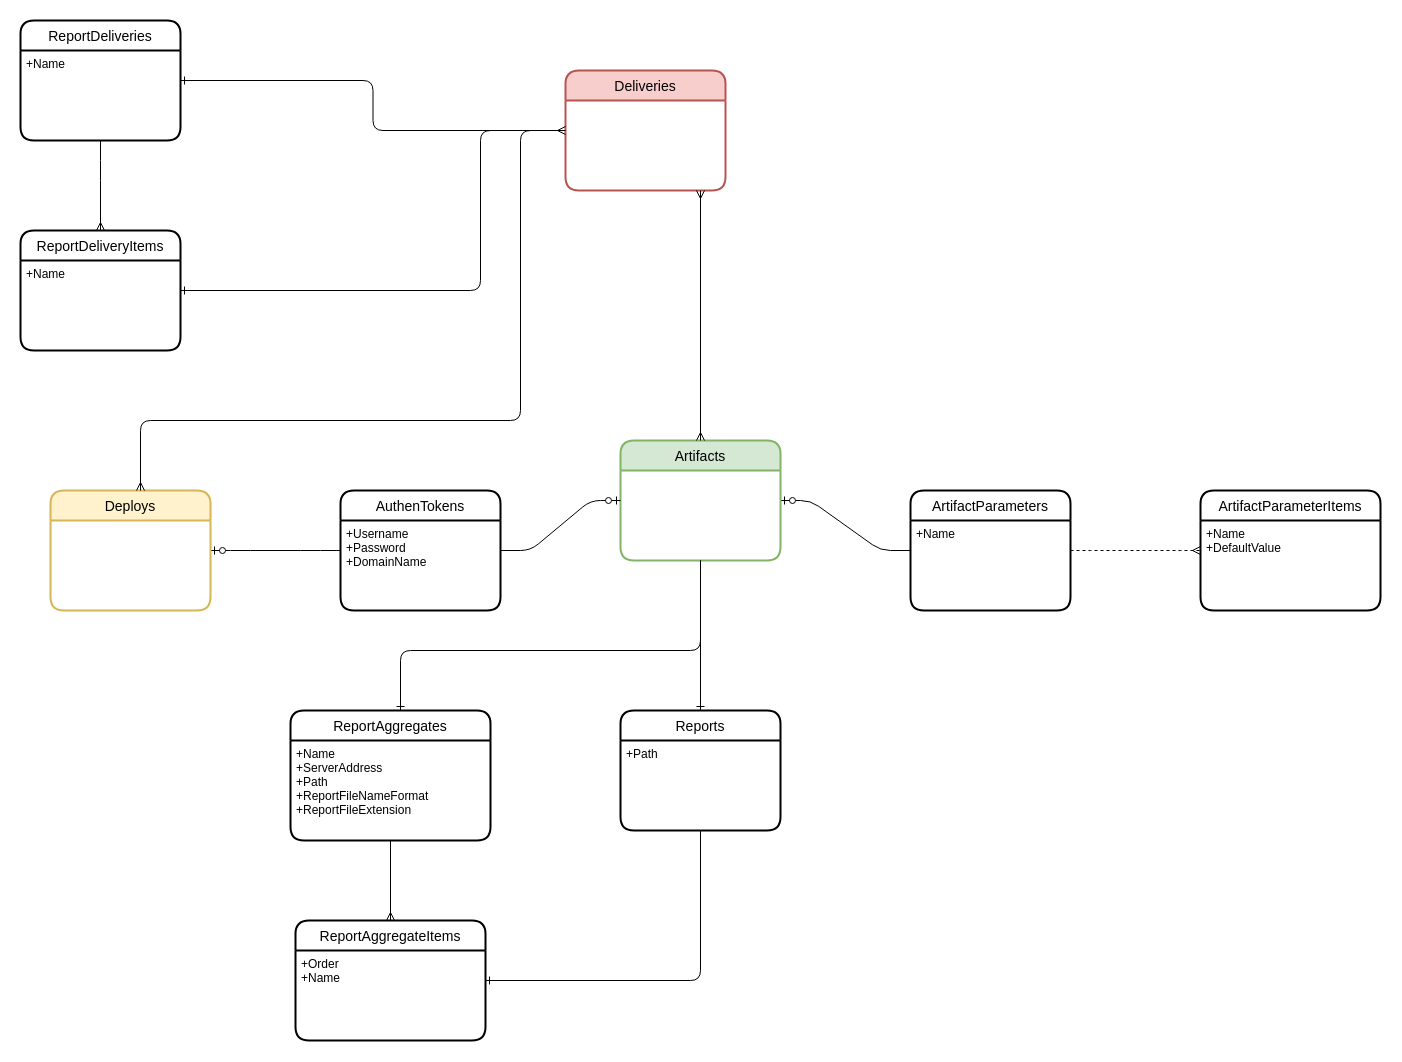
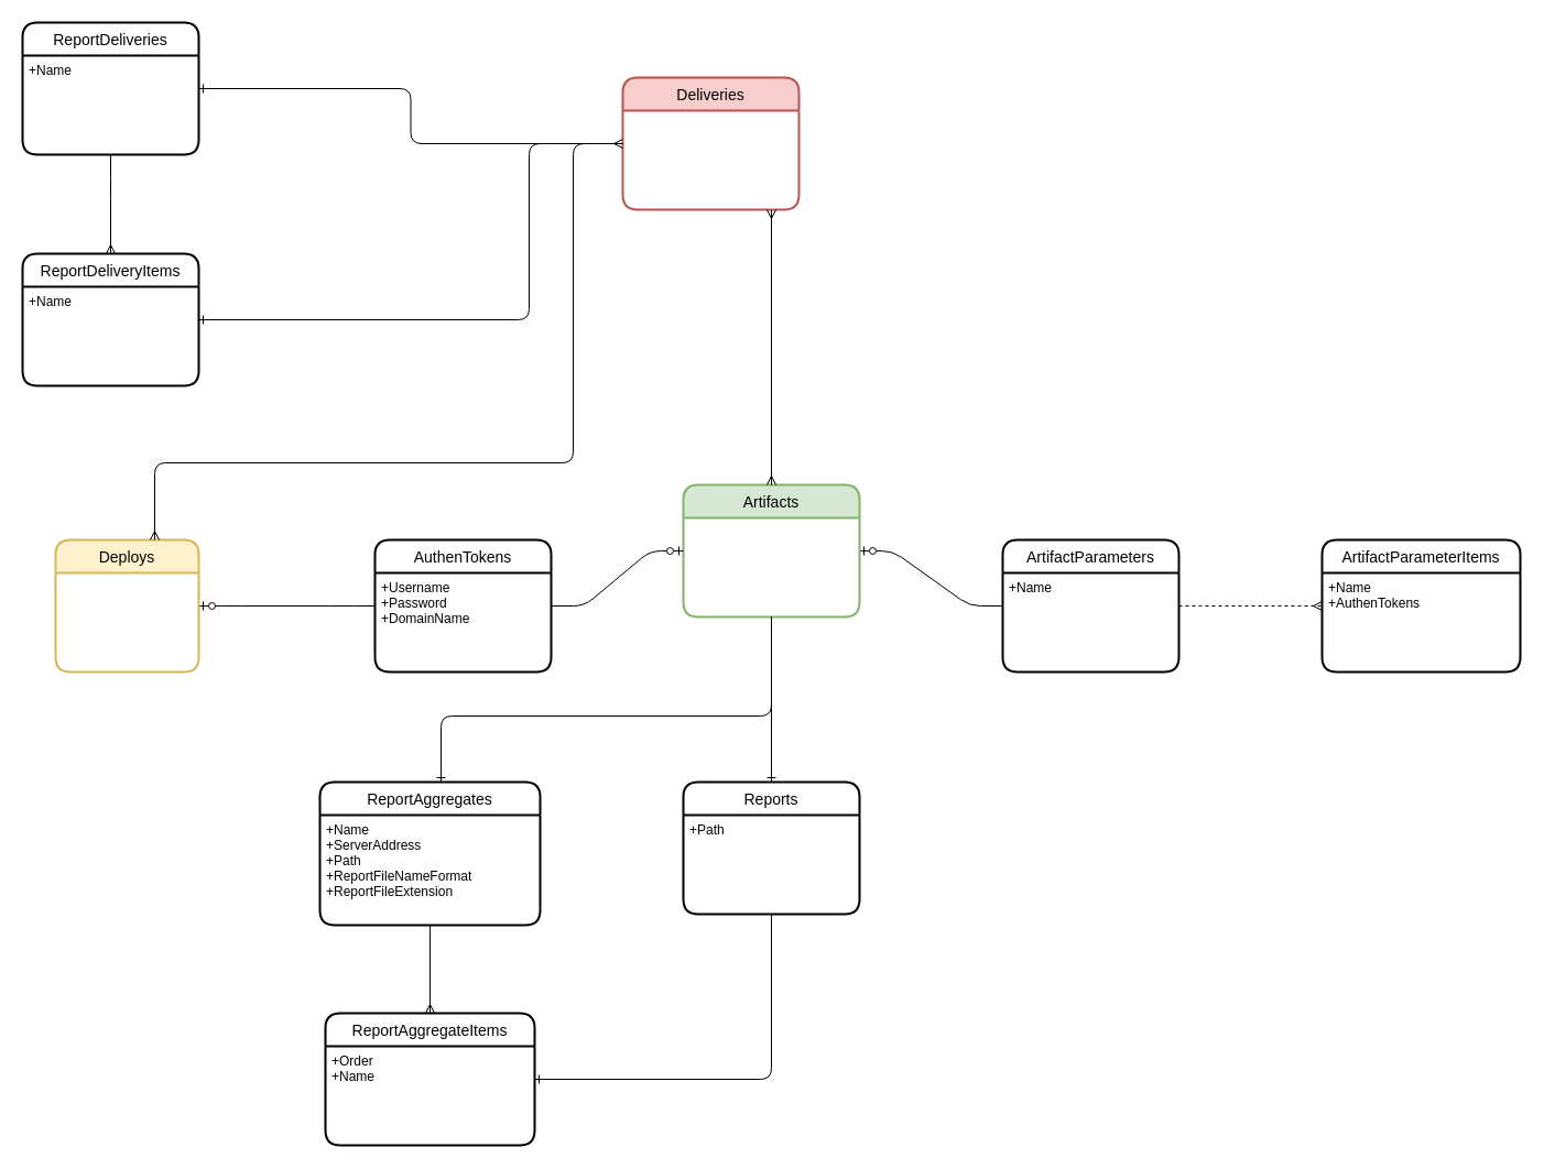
  <mxCell id="0" />
  <mxCell id="1" parent="0" />
  <mxCell id="2" value="" style="edgeStyle=entityRelationEdgeStyle;fontSize=12;html=1;endArrow=ERzeroToOne;endFill=1;" edge="1" parent="1" source="7" target="4"><mxGeometry width="100" height="100" relative="1" as="geometry"><mxPoint x="890" y="790" as="sourcePoint" /><mxPoint x="990" y="690" as="targetPoint" /></mxGeometry></mxCell>
  <mxCell id="3" value="" style="edgeStyle=entityRelationEdgeStyle;fontSize=12;html=1;endArrow=ERmany;dashed=1;" edge="1" parent="1" source="7" target="5"><mxGeometry width="100" height="100" relative="1" as="geometry"><mxPoint x="1160" y="780" as="sourcePoint" /><mxPoint x="1260" y="680" as="targetPoint" /></mxGeometry></mxCell>
  <mxCell id="4" value="Artifacts" style="swimlane;childLayout=stackLayout;horizontal=1;startSize=30;horizontalStack=0;rounded=1;fontSize=14;fontStyle=0;strokeWidth=2;resizeParent=0;resizeLast=1;shadow=0;dashed=0;align=center;fillColor=#d5e8d4;strokeColor=#82b366;" vertex="1" parent="1"><mxGeometry x="620" y="440" width="160" height="120" as="geometry" /></mxCell>
  <mxCell id="5" value="ArtifactParameterItems" style="swimlane;childLayout=stackLayout;horizontal=1;startSize=30;horizontalStack=0;rounded=1;fontSize=14;fontStyle=0;strokeWidth=2;resizeParent=0;resizeLast=1;shadow=0;dashed=0;align=center;" vertex="1" parent="1"><mxGeometry x="1200" y="490" width="180" height="120" as="geometry" /></mxCell>
- <mxCell id="6" value="+Name&#10;+DefaultValue&#10;" style="align=left;strokeColor=none;fillColor=none;spacingLeft=4;fontSize=12;verticalAlign=top;resizable=0;rotatable=0;part=1;" vertex="1" parent="5"><mxGeometry y="30" width="180" height="90" as="geometry" /></mxCell>
+ <mxCell id="6" value="+Name&#10;+AuthenTokens&#10;" style="align=left;strokeColor=none;fillColor=none;spacingLeft=4;fontSize=12;verticalAlign=top;resizable=0;rotatable=0;part=1;" vertex="1" parent="5"><mxGeometry y="30" width="180" height="90" as="geometry" /></mxCell>
  <mxCell id="7" value="ArtifactParameters" style="swimlane;childLayout=stackLayout;horizontal=1;startSize=30;horizontalStack=0;rounded=1;fontSize=14;fontStyle=0;strokeWidth=2;resizeParent=0;resizeLast=1;shadow=0;dashed=0;align=center;" vertex="1" parent="1"><mxGeometry x="910" y="490" width="160" height="120" as="geometry" /></mxCell>
  <mxCell id="8" value="+Name&#10;&#10;" style="align=left;strokeColor=none;fillColor=none;spacingLeft=4;fontSize=12;verticalAlign=top;resizable=0;rotatable=0;part=1;" vertex="1" parent="7"><mxGeometry y="30" width="160" height="90" as="geometry" /></mxCell>
  <mxCell id="9" value="" style="edgeStyle=orthogonalEdgeStyle;fontSize=12;html=1;endArrow=ERone;endFill=1;" edge="1" parent="1" source="4" target="10"><mxGeometry width="100" height="100" relative="1" as="geometry"><mxPoint x="840" y="780" as="sourcePoint" /><mxPoint x="700" y="730" as="targetPoint" /></mxGeometry></mxCell>
  <mxCell id="10" value="Reports" style="swimlane;childLayout=stackLayout;horizontal=1;startSize=30;horizontalStack=0;rounded=1;fontSize=14;fontStyle=0;strokeWidth=2;resizeParent=0;resizeLast=1;shadow=0;dashed=0;align=center;" vertex="1" parent="1"><mxGeometry x="620" y="710" width="160" height="120" as="geometry" /></mxCell>
  <mxCell id="11" value="+Path&#10;&#10;" style="align=left;strokeColor=none;fillColor=none;spacingLeft=4;fontSize=12;verticalAlign=top;resizable=0;rotatable=0;part=1;" vertex="1" parent="10"><mxGeometry y="30" width="160" height="90" as="geometry" /></mxCell>
  <mxCell id="12" value="ReportAggregates" style="swimlane;childLayout=stackLayout;horizontal=1;startSize=30;horizontalStack=0;rounded=1;fontSize=14;fontStyle=0;strokeWidth=2;resizeParent=0;resizeLast=1;shadow=0;dashed=0;align=center;" vertex="1" parent="1"><mxGeometry x="290" y="710" width="200" height="130" as="geometry" /></mxCell>
  <mxCell id="13" value="+Name&#10;+ServerAddress&#10;+Path&#10;+ReportFileNameFormat&#10;+ReportFileExtension&#10;" style="align=left;strokeColor=none;fillColor=none;spacingLeft=4;fontSize=12;verticalAlign=top;resizable=0;rotatable=0;part=1;" vertex="1" parent="12"><mxGeometry y="30" width="200" height="100" as="geometry" /></mxCell>
  <mxCell id="14" value="" style="edgeStyle=entityRelationEdgeStyle;fontSize=12;html=1;endArrow=ERzeroToOne;endFill=1;" edge="1" parent="1" source="28" target="4"><mxGeometry width="100" height="100" relative="1" as="geometry"><mxPoint x="490" y="680" as="sourcePoint" /><mxPoint x="590" y="580" as="targetPoint" /></mxGeometry></mxCell>
  <mxCell id="15" value="" style="edgeStyle=entityRelationEdgeStyle;fontSize=12;html=1;endArrow=ERzeroToOne;endFill=1;" edge="1" parent="1" source="28" target="16"><mxGeometry width="100" height="100" relative="1" as="geometry"><mxPoint x="180" y="800" as="sourcePoint" /><mxPoint x="280" y="700" as="targetPoint" /></mxGeometry></mxCell>
- <mxCell id="16" value="Deploys" style="swimlane;childLayout=stackLayout;horizontal=1;startSize=30;horizontalStack=0;rounded=1;fontSize=14;fontStyle=0;strokeWidth=2;resizeParent=0;resizeLast=1;shadow=0;dashed=0;align=center;fillColor=#fff2cc;strokeColor=#d6b656;" vertex="1" parent="1"><mxGeometry x="50" y="490" width="160" height="120" as="geometry" /></mxCell>
+ <mxCell id="16" value="Deploys" style="swimlane;childLayout=stackLayout;horizontal=1;startSize=30;horizontalStack=0;rounded=1;fontSize=14;fontStyle=0;strokeWidth=2;resizeParent=0;resizeLast=1;shadow=0;dashed=0;align=center;fillColor=#fff2cc;strokeColor=#d6b656;" vertex="1" parent="1"><mxGeometry x="50" y="490" width="130" height="120" as="geometry" /></mxCell>
  <mxCell id="17" value="" style="edgeStyle=orthogonalEdgeStyle;fontSize=12;html=1;endArrow=ERone;endFill=1;" edge="1" parent="1" source="4" target="12"><mxGeometry width="100" height="100" relative="1" as="geometry"><mxPoint x="470" y="950" as="sourcePoint" /><mxPoint x="570" y="850" as="targetPoint" /><Array as="points"><mxPoint x="700" y="650" /><mxPoint x="400" y="650" /></Array></mxGeometry></mxCell>
  <mxCell id="18" value="" style="edgeStyle=orthogonalEdgeStyle;fontSize=12;html=1;endArrow=ERmany;" edge="1" parent="1" source="12" target="19"><mxGeometry width="100" height="100" relative="1" as="geometry"><mxPoint x="660" y="1060" as="sourcePoint" /><mxPoint x="760" y="960" as="targetPoint" /></mxGeometry></mxCell>
  <mxCell id="19" value="ReportAggregateItems" style="swimlane;childLayout=stackLayout;horizontal=1;startSize=30;horizontalStack=0;rounded=1;fontSize=14;fontStyle=0;strokeWidth=2;resizeParent=0;resizeLast=1;shadow=0;dashed=0;align=center;" vertex="1" parent="1"><mxGeometry x="295" y="920" width="190" height="120" as="geometry" /></mxCell>
  <mxCell id="20" value="+Order&#10;+Name&#10;&#10;" style="align=left;strokeColor=none;fillColor=none;spacingLeft=4;fontSize=12;verticalAlign=top;resizable=0;rotatable=0;part=1;" vertex="1" parent="19"><mxGeometry y="30" width="190" height="90" as="geometry" /></mxCell>
  <mxCell id="21" value="" style="edgeStyle=orthogonalEdgeStyle;fontSize=12;html=1;endArrow=ERone;endFill=1;" edge="1" parent="1" source="10" target="19"><mxGeometry width="100" height="100" relative="1" as="geometry"><mxPoint x="590" y="1060" as="sourcePoint" /><mxPoint x="690" y="960" as="targetPoint" /><Array as="points"><mxPoint x="700" y="980" /></Array></mxGeometry></mxCell>
  <mxCell id="22" value="" style="edgeStyle=orthogonalEdgeStyle;fontSize=12;html=1;endArrow=ERone;endFill=1;" edge="1" parent="1" source="25" target="30"><mxGeometry width="100" height="100" relative="1" as="geometry"><mxPoint x="690" y="290" as="sourcePoint" /><mxPoint x="790" y="190" as="targetPoint" /></mxGeometry></mxCell>
  <mxCell id="23" value="" style="edgeStyle=orthogonalEdgeStyle;fontSize=12;html=1;endArrow=ERone;endFill=1;" edge="1" parent="1" source="25" target="32"><mxGeometry width="100" height="100" relative="1" as="geometry"><mxPoint x="40" y="160" as="sourcePoint" /><mxPoint x="140" y="60" as="targetPoint" /><Array as="points"><mxPoint x="480" y="290" /></Array></mxGeometry></mxCell>
  <mxCell id="24" value="" style="edgeStyle=orthogonalEdgeStyle;fontSize=12;html=1;endArrow=ERmany;" edge="1" parent="1" source="30" target="32"><mxGeometry width="100" height="100" relative="1" as="geometry"><mxPoint x="-150" y="310" as="sourcePoint" /><mxPoint x="-50" y="210" as="targetPoint" /><Array as="points"><mxPoint x="100" y="170" /><mxPoint x="100" y="170" /></Array></mxGeometry></mxCell>
  <mxCell id="25" value="Deliveries" style="swimlane;childLayout=stackLayout;horizontal=1;startSize=30;horizontalStack=0;rounded=1;fontSize=14;fontStyle=0;strokeWidth=2;resizeParent=0;resizeLast=1;shadow=0;dashed=0;align=center;fillColor=#f8cecc;strokeColor=#b85450;" vertex="1" parent="1"><mxGeometry x="565" y="70" width="160" height="120" as="geometry" /></mxCell>
  <mxCell id="26" value="" style="edgeStyle=orthogonalEdgeStyle;fontSize=12;html=1;endArrow=ERmany;startArrow=ERmany;" edge="1" parent="1" source="4" target="25"><mxGeometry width="100" height="100" relative="1" as="geometry"><mxPoint x="790" y="320" as="sourcePoint" /><mxPoint x="890" y="220" as="targetPoint" /><Array as="points"><mxPoint x="700" y="80" /></Array></mxGeometry></mxCell>
  <mxCell id="27" value="" style="edgeStyle=orthogonalEdgeStyle;fontSize=12;html=1;endArrow=ERmany;startArrow=ERmany;" edge="1" parent="1" source="16" target="25"><mxGeometry width="100" height="100" relative="1" as="geometry"><mxPoint x="390" y="370" as="sourcePoint" /><mxPoint x="490" y="270" as="targetPoint" /><Array as="points"><mxPoint x="140" y="420" /><mxPoint x="520" y="420" /></Array></mxGeometry></mxCell>
  <mxCell id="28" value="AuthenTokens" style="swimlane;childLayout=stackLayout;horizontal=1;startSize=30;horizontalStack=0;rounded=1;fontSize=14;fontStyle=0;strokeWidth=2;resizeParent=0;resizeLast=1;shadow=0;dashed=0;align=center;" vertex="1" parent="1"><mxGeometry x="340" y="490" width="160" height="120" as="geometry" /></mxCell>
  <mxCell id="29" value="+Username&#10;+Password&#10;+DomainName&#10;&#10;" style="align=left;strokeColor=none;fillColor=none;spacingLeft=4;fontSize=12;verticalAlign=top;resizable=0;rotatable=0;part=1;" vertex="1" parent="28"><mxGeometry y="30" width="160" height="90" as="geometry" /></mxCell>
  <mxCell id="30" value="ReportDeliveries" style="swimlane;childLayout=stackLayout;horizontal=1;startSize=30;horizontalStack=0;rounded=1;fontSize=14;fontStyle=0;strokeWidth=2;resizeParent=0;resizeLast=1;shadow=0;dashed=0;align=center;" vertex="1" parent="1"><mxGeometry x="20" y="20" width="160" height="120" as="geometry" /></mxCell>
  <mxCell id="31" value="+Name&#10;" style="align=left;strokeColor=none;fillColor=none;spacingLeft=4;fontSize=12;verticalAlign=top;resizable=0;rotatable=0;part=1;" vertex="1" parent="30"><mxGeometry y="30" width="160" height="90" as="geometry" /></mxCell>
  <mxCell id="32" value="ReportDeliveryItems" style="swimlane;childLayout=stackLayout;horizontal=1;startSize=30;horizontalStack=0;rounded=1;fontSize=14;fontStyle=0;strokeWidth=2;resizeParent=0;resizeLast=1;shadow=0;dashed=0;align=center;" vertex="1" parent="1"><mxGeometry x="20" width="160" height="120" as="geometry" y="230" /></mxCell>
  <mxCell id="33" value="+Name&#10;" style="align=left;strokeColor=none;fillColor=none;spacingLeft=4;fontSize=12;verticalAlign=top;resizable=0;rotatable=0;part=1;" vertex="1" parent="32"><mxGeometry y="30" width="160" height="90" as="geometry" /></mxCell>
